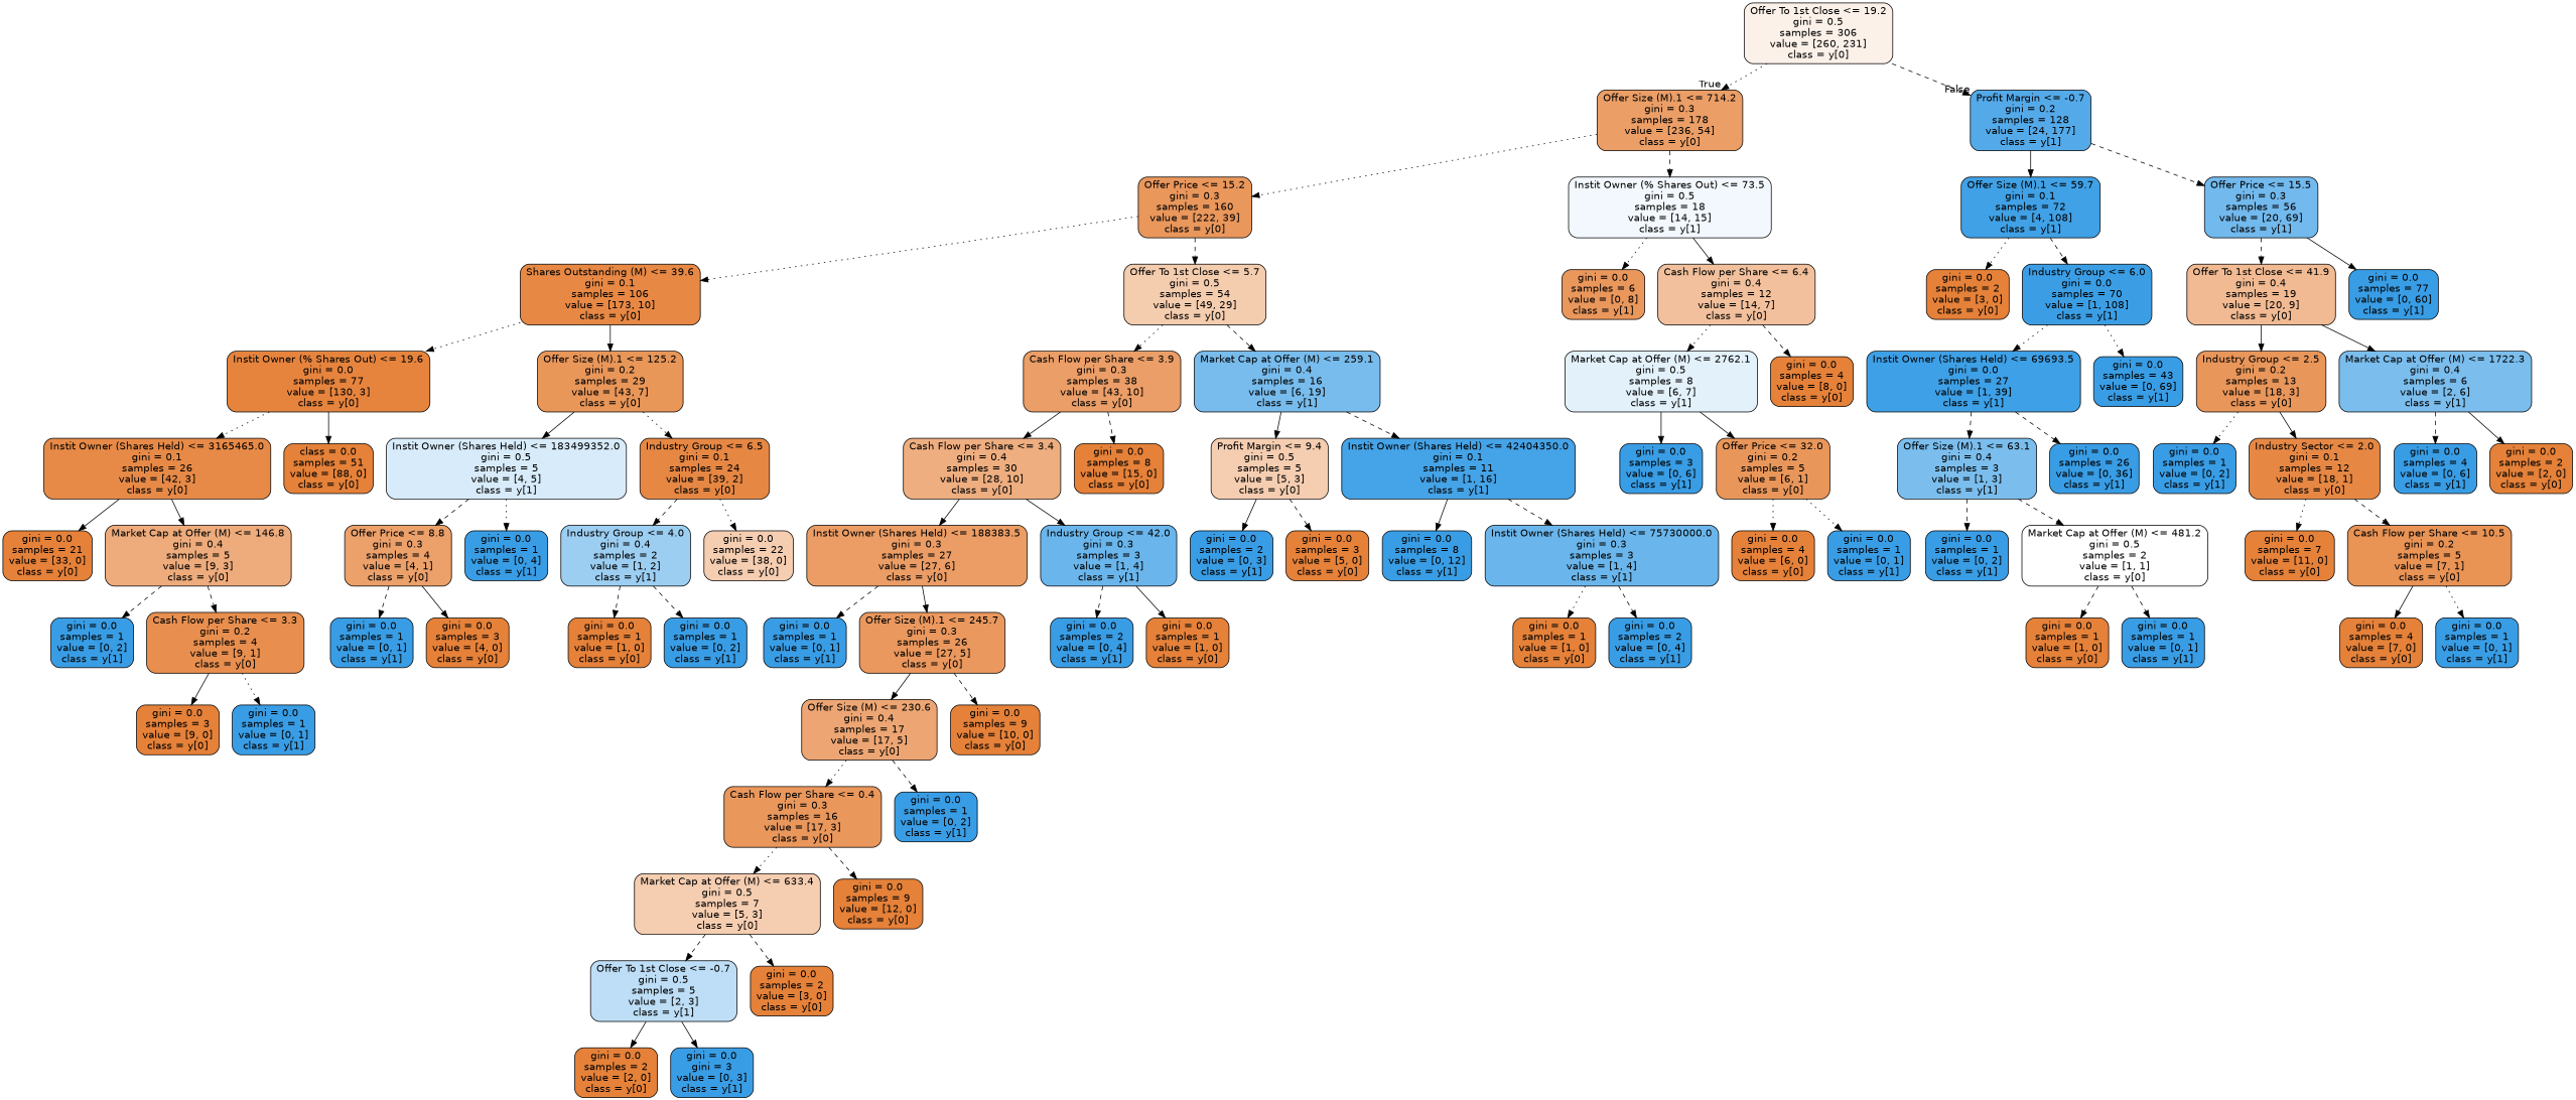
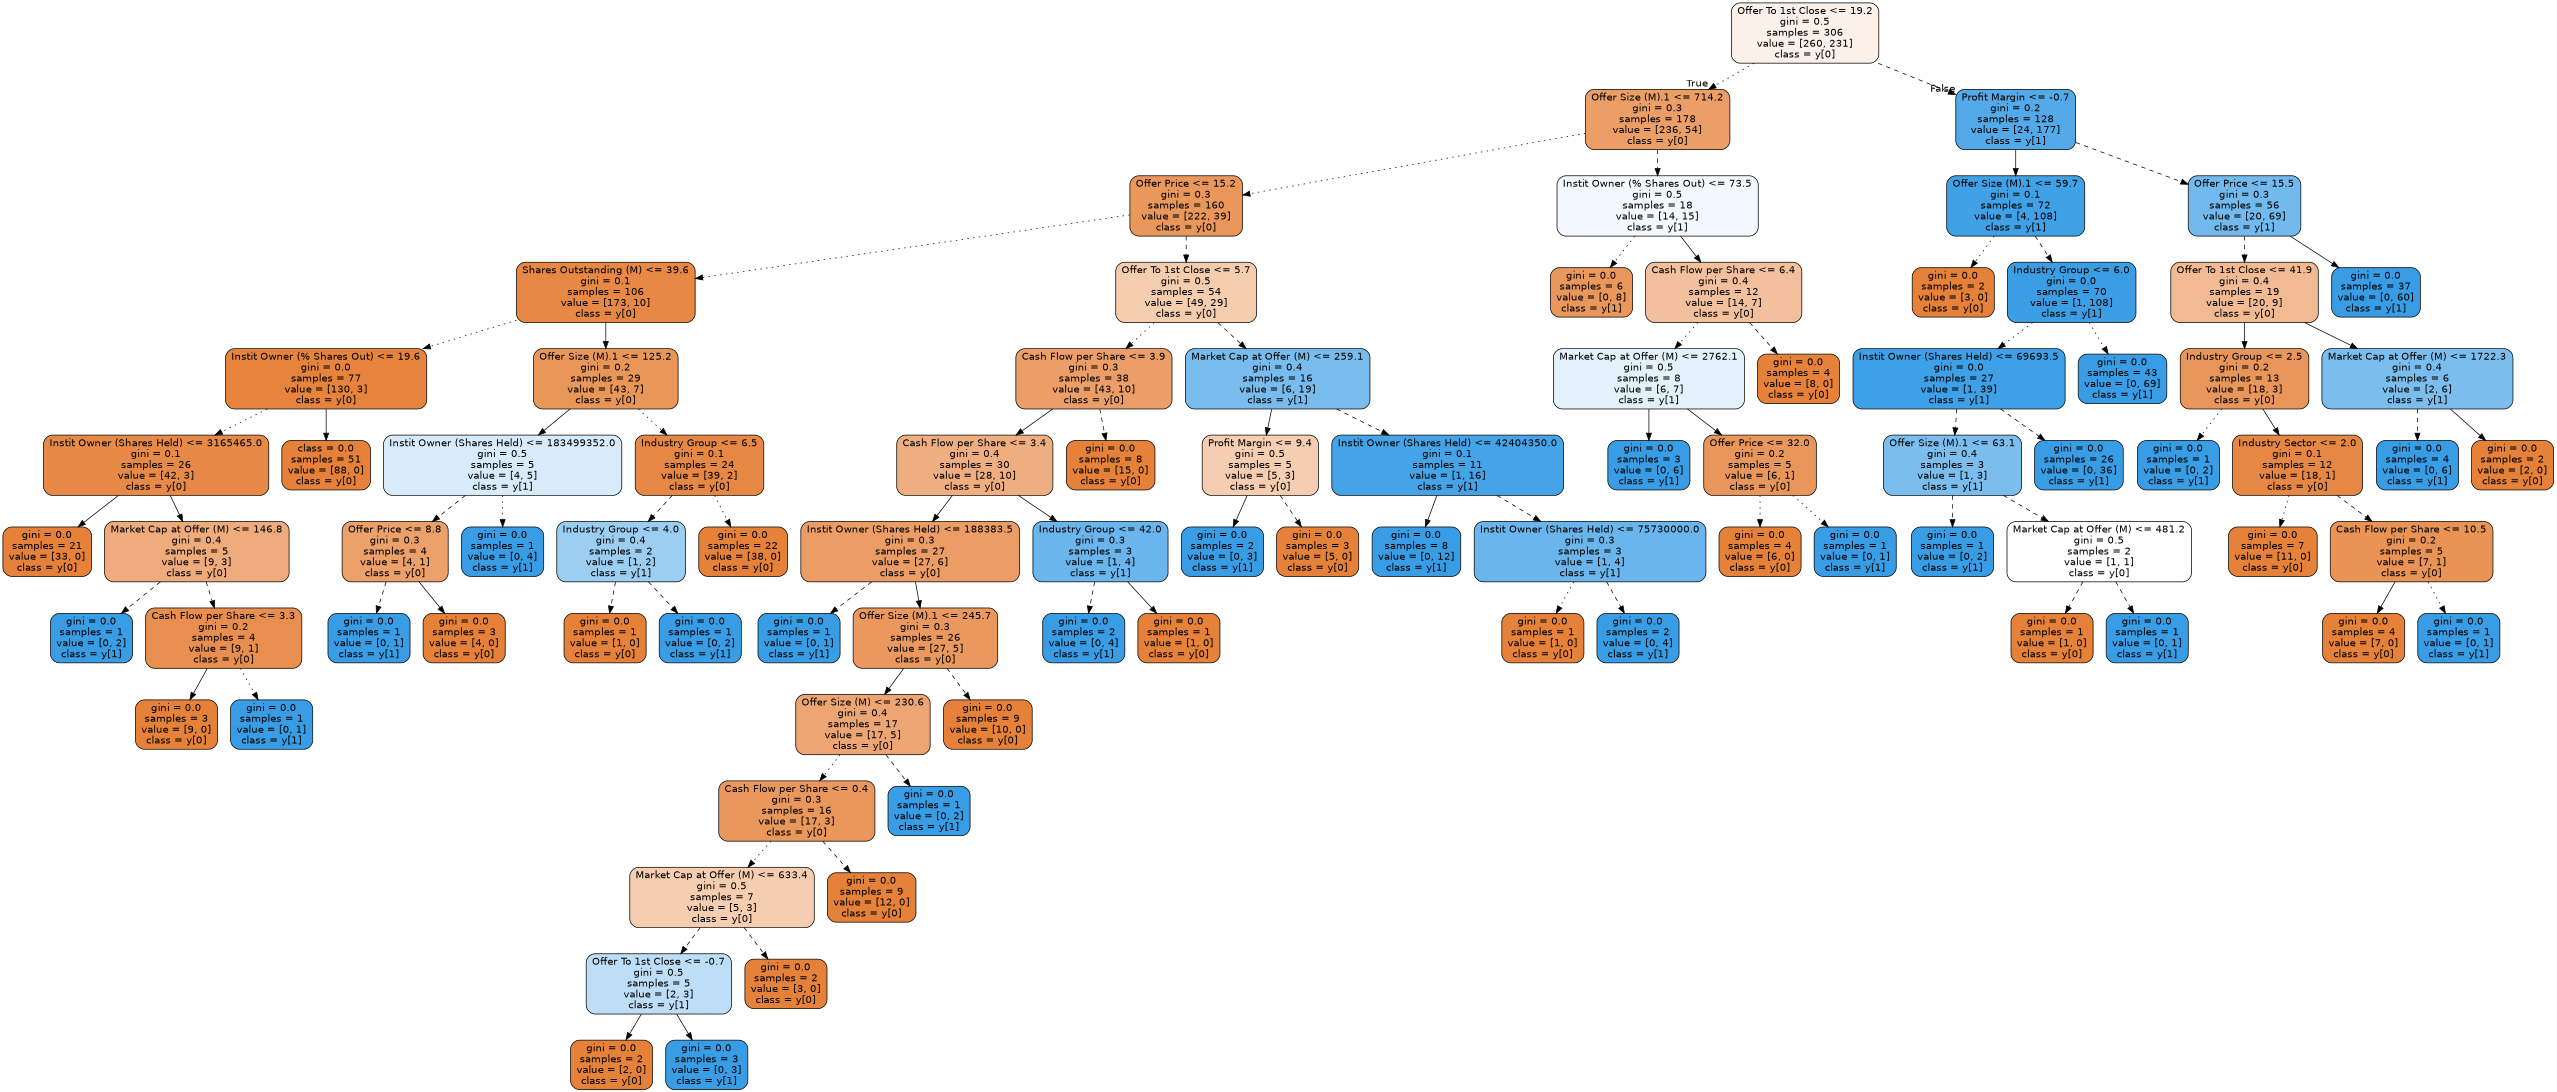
  digraph {
    node [color=black fillcolor="#399de5" fontname=helvetica shape=box style="filled, rounded"]
    edge [fontname=helvetica style=dashed]
    n1 [fillcolor="#fcf1e9" label="Offer To 1st Close <= 19.2\ngini = 0.5\nsamples = 306\nvalue = [260, 231]\nclass = y[0]"]
    n2 [fillcolor="#eb9e66" label="Offer Size (M).1 <= 714.2\ngini = 0.3\nsamples = 178\nvalue = [236, 54]\nclass = y[0]"]
    n3 [fillcolor="#54aae9" label="Profit Margin <= -0.7\ngini = 0.2\nsamples = 128\nvalue = [24, 177]\nclass = y[1]"]
    n4 [fillcolor="#ea975c" label="Offer Price <= 15.2\ngini = 0.3\nsamples = 160\nvalue = [222, 39]\nclass = y[0]"]
    n5 [fillcolor="#f2f8fd" label="Instit Owner (% Shares Out) <= 73.5\ngini = 0.5\nsamples = 18\nvalue = [14, 15]\nclass = y[1]"]
    n6 [fillcolor="#40a1e6" label="Offer Size (M).1 <= 59.7\ngini = 0.1\nsamples = 72\nvalue = [4, 108]\nclass = y[1]"]
    n7 [fillcolor="#72b9ed" label="Offer Price <= 15.5\ngini = 0.3\nsamples = 56\nvalue = [20, 69]\nclass = y[1]"]
    n8 [fillcolor="#e78844" label="Shares Outstanding (M) <= 39.6\ngini = 0.1\nsamples = 106\nvalue = [173, 10]\nclass = y[0]"]
    n9 [fillcolor="#f4ccae" label="Offer To 1st Close <= 5.7\ngini = 0.5\nsamples = 54\nvalue = [49, 29]\nclass = y[0]"]
    n10 [fillcolor="#ea975c" label="gini = 0.0\nsamples = 6\nvalue = [0, 8]\nclass = y[1]"]
    n11 [fillcolor="#f2c09c" label="Cash Flow per Share <= 6.4\ngini = 0.4\nsamples = 12\nvalue = [14, 7]\nclass = y[0]"]
    n12 [fillcolor="#e6843e" label="Instit Owner (% Shares Out) <= 19.6\ngini = 0.0\nsamples = 77\nvalue = [130, 3]\nclass = y[0]"]
    n13 [fillcolor="#e99659" label="Offer Size (M).1 <= 125.2\ngini = 0.2\nsamples = 29\nvalue = [43, 7]\nclass = y[0]"]
    n14 [fillcolor="#eb9e67" label="Cash Flow per Share <= 3.9\ngini = 0.3\nsamples = 38\nvalue = [43, 10]\nclass = y[0]"]
    n15 [fillcolor="#78bced" label="Market Cap at Offer (M) <= 259.1\ngini = 0.4\nsamples = 16\nvalue = [6, 19]\nclass = y[1]"]
    n16 [fillcolor="#e78a47" label="Instit Owner (Shares Held) <= 3165465.0\ngini = 0.1\nsamples = 26\nvalue = [42, 3]\nclass = y[0]"]
    n17 [fillcolor="#e58139" label="class = 0.0\nsamples = 51\nvalue = [88, 0]\nclass = y[0]"]
    n18 [fillcolor="#d7ebfa" label="Instit Owner (Shares Held) <= 183499352.0\ngini = 0.5\nsamples = 5\nvalue = [4, 5]\nclass = y[1]"]
    n19 [fillcolor="#e68743" label="Industry Group <= 6.5\ngini = 0.1\nsamples = 24\nvalue = [39, 2]\nclass = y[0]"]
    n20 [fillcolor="#e58139" label="gini = 0.0\nsamples = 21\nvalue = [33, 0]\nclass = y[0]"]
    n21 [fillcolor="#eeab7b" label="Market Cap at Offer (M) <= 146.8\ngini = 0.4\nsamples = 5\nvalue = [9, 3]\nclass = y[0]"]
    n22 [label="gini = 0.0\nsamples = 1\nvalue = [0, 2]\nclass = y[1]"]
    n23 [fillcolor="#e88f4f" label="Cash Flow per Share <= 3.3\ngini = 0.2\nsamples = 4\nvalue = [9, 1]\nclass = y[0]"]
    n24 [fillcolor="#e58139" label="gini = 0.0\nsamples = 3\nvalue = [9, 0]\nclass = y[0]"]
    n25 [label="gini = 0.0\nsamples = 1\nvalue = [0, 1]\nclass = y[1]"]
    n26 [fillcolor="#eca06a" label="Offer Price <= 8.8\ngini = 0.3\nsamples = 4\nvalue = [4, 1]\nclass = y[0]"]
    n27 [label="gini = 0.0\nsamples = 1\nvalue = [0, 4]\nclass = y[1]"]
    n28 [fillcolor="#9ccef2" label="Industry Group <= 4.0\ngini = 0.4\nsamples = 2\nvalue = [1, 2]\nclass = y[1]"]
-   n29 [fillcolor="#f5cdb0" label="gini = 0.0\nsamples = 22\nvalue = [38, 0]\nclass = y[0]"]
+   n29 [fillcolor="#e58139" label="gini = 0.0\nsamples = 22\nvalue = [38, 0]\nclass = y[0]"]
    n30 [label="gini = 0.0\nsamples = 1\nvalue = [0, 1]\nclass = y[1]"]
    n31 [fillcolor="#e58139" label="gini = 0.0\nsamples = 3\nvalue = [4, 0]\nclass = y[0]"]
    n32 [fillcolor="#e58139" label="gini = 0.0\nsamples = 1\nvalue = [1, 0]\nclass = y[0]"]
    n33 [label="gini = 0.0\nsamples = 1\nvalue = [0, 2]\nclass = y[1]"]
    n34 [fillcolor="#eeae80" label="Cash Flow per Share <= 3.4\ngini = 0.4\nsamples = 30\nvalue = [28, 10]\nclass = y[0]"]
    n35 [fillcolor="#e58139" label="gini = 0.0\nsamples = 8\nvalue = [15, 0]\nclass = y[0]"]
    n36 [fillcolor="#f5cdb0" label="Profit Margin <= 9.4\ngini = 0.5\nsamples = 5\nvalue = [5, 3]\nclass = y[0]"]
    n37 [fillcolor="#45a3e7" label="Instit Owner (Shares Held) <= 42404350.0\ngini = 0.1\nsamples = 11\nvalue = [1, 16]\nclass = y[1]"]
    n38 [fillcolor="#eb9d65" label="Instit Owner (Shares Held) <= 188383.5\ngini = 0.3\nsamples = 27\nvalue = [27, 6]\nclass = y[0]"]
    n39 [fillcolor="#6ab6ec" label="Industry Group <= 42.0\ngini = 0.3\nsamples = 3\nvalue = [1, 4]\nclass = y[1]"]
    n40 [label="gini = 0.0\nsamples = 1\nvalue = [0, 1]\nclass = y[1]"]
    n41 [fillcolor="#ea985e" label="Offer Size (M).1 <= 245.7\ngini = 0.3\nsamples = 26\nvalue = [27, 5]\nclass = y[0]"]
    n42 [label="gini = 0.0\nsamples = 2\nvalue = [0, 4]\nclass = y[1]"]
    n43 [fillcolor="#e58139" label="gini = 0.0\nsamples = 1\nvalue = [1, 0]\nclass = y[0]"]
    n44 [fillcolor="#eda673" label="Offer Size (M) <= 230.6\ngini = 0.4\nsamples = 17\nvalue = [17, 5]\nclass = y[0]"]
    n45 [fillcolor="#e58139" label="gini = 0.0\nsamples = 9\nvalue = [10, 0]\nclass = y[0]"]
    n46 [fillcolor="#ea975c" label="Cash Flow per Share <= 0.4\ngini = 0.3\nsamples = 16\nvalue = [17, 3]\nclass = y[0]"]
    n47 [label="gini = 0.0\nsamples = 1\nvalue = [0, 2]\nclass = y[1]"]
    n48 [fillcolor="#f5cdb0" label="Market Cap at Offer (M) <= 633.4\ngini = 0.5\nsamples = 7\nvalue = [5, 3]\nclass = y[0]"]
    n49 [fillcolor="#e58139" label="gini = 0.0\nsamples = 9\nvalue = [12, 0]\nclass = y[0]"]
    n50 [fillcolor="#bddef6" label="Offer To 1st Close <= -0.7\ngini = 0.5\nsamples = 5\nvalue = [2, 3]\nclass = y[1]"]
    n51 [fillcolor="#e58139" label="gini = 0.0\nsamples = 2\nvalue = [3, 0]\nclass = y[0]"]
    n52 [fillcolor="#e58139" label="gini = 0.0\nsamples = 2\nvalue = [2, 0]\nclass = y[0]"]
-   n53 [label="gini = 0.0\ngini = 3\nvalue = [0, 3]\nclass = y[1]"]
+   n53 [label="gini = 0.0\nsamples = 3\nvalue = [0, 3]\nclass = y[1]"]
    n54 [label="gini = 0.0\nsamples = 2\nvalue = [0, 3]\nclass = y[1]"]
    n55 [fillcolor="#e58139" label="gini = 0.0\nsamples = 3\nvalue = [5, 0]\nclass = y[0]"]
    n56 [label="gini = 0.0\nsamples = 8\nvalue = [0, 12]\nclass = y[1]"]
    n57 [fillcolor="#6ab6ec" label="Instit Owner (Shares Held) <= 75730000.0\ngini = 0.3\nsamples = 3\nvalue = [1, 4]\nclass = y[1]"]
    n58 [fillcolor="#e58139" label="gini = 0.0\nsamples = 1\nvalue = [1, 0]\nclass = y[0]"]
    n59 [label="gini = 0.0\nsamples = 2\nvalue = [0, 4]\nclass = y[1]"]
    n60 [fillcolor="#e3f1fb" label="Market Cap at Offer (M) <= 2762.1\ngini = 0.5\nsamples = 8\nvalue = [6, 7]\nclass = y[1]"]
    n61 [fillcolor="#e58139" label="gini = 0.0\nsamples = 4\nvalue = [8, 0]\nclass = y[0]"]
    n62 [label="gini = 0.0\nsamples = 3\nvalue = [0, 6]\nclass = y[1]"]
    n63 [fillcolor="#e9965a" label="Offer Price <= 32.0\ngini = 0.2\nsamples = 5\nvalue = [6, 1]\nclass = y[0]"]
    n64 [fillcolor="#e58139" label="gini = 0.0\nsamples = 4\nvalue = [6, 0]\nclass = y[0]"]
    n65 [label="gini = 0.0\nsamples = 1\nvalue = [0, 1]\nclass = y[1]"]
    n66 [fillcolor="#e58139" label="gini = 0.0\nsamples = 2\nvalue = [3, 0]\nclass = y[0]"]
    n67 [fillcolor="#3b9ee5" label="Industry Group <= 6.0\ngini = 0.0\nsamples = 70\nvalue = [1, 108]\nclass = y[1]"]
    n68 [fillcolor="#f1ba92" label="Offer To 1st Close <= 41.9\ngini = 0.4\nsamples = 19\nvalue = [20, 9]\nclass = y[0]"]
-   n69 [label="gini = 0.0\nsamples = 77\nvalue = [0, 60]\nclass = y[1]"]
+   n69 [label="gini = 0.0\nsamples = 37\nvalue = [0, 60]\nclass = y[1]"]
    n70 [fillcolor="#3ea0e6" label="Instit Owner (Shares Held) <= 69693.5\ngini = 0.0\nsamples = 27\nvalue = [1, 39]\nclass = y[1]"]
    n71 [label="gini = 0.0\nsamples = 43\nvalue = [0, 69]\nclass = y[1]"]
    n72 [fillcolor="#7bbeee" label="Offer Size (M).1 <= 63.1\ngini = 0.4\nsamples = 3\nvalue = [1, 3]\nclass = y[1]"]
    n73 [label="gini = 0.0\nsamples = 26\nvalue = [0, 36]\nclass = y[1]"]
    n74 [label="gini = 0.0\nsamples = 1\nvalue = [0, 2]\nclass = y[1]"]
    n75 [fillcolor="#ffffff" label="Market Cap at Offer (M) <= 481.2\ngini = 0.5\nsamples = 2\nvalue = [1, 1]\nclass = y[0]"]
    n76 [fillcolor="#e58139" label="gini = 0.0\nsamples = 1\nvalue = [1, 0]\nclass = y[0]"]
    n77 [label="gini = 0.0\nsamples = 1\nvalue = [0, 1]\nclass = y[1]"]
    n78 [fillcolor="#e9965a" label="Industry Group <= 2.5\ngini = 0.2\nsamples = 13\nvalue = [18, 3]\nclass = y[0]"]
    n79 [fillcolor="#7bbeee" label="Market Cap at Offer (M) <= 1722.3\ngini = 0.4\nsamples = 6\nvalue = [2, 6]\nclass = y[1]"]
    n80 [label="gini = 0.0\nsamples = 1\nvalue = [0, 2]\nclass = y[1]"]
    n81 [fillcolor="#e68844" label="Industry Sector <= 2.0\ngini = 0.1\nsamples = 12\nvalue = [18, 1]\nclass = y[0]"]
    n82 [label="gini = 0.0\nsamples = 4\nvalue = [0, 6]\nclass = y[1]"]
    n83 [fillcolor="#e58139" label="gini = 0.0\nsamples = 2\nvalue = [2, 0]\nclass = y[0]"]
    n84 [fillcolor="#e58139" label="gini = 0.0\nsamples = 7\nvalue = [11, 0]\nclass = y[0]"]
    n85 [fillcolor="#e99355" label="Cash Flow per Share <= 10.5\ngini = 0.2\nsamples = 5\nvalue = [7, 1]\nclass = y[0]"]
    n86 [fillcolor="#e58139" label="gini = 0.0\nsamples = 4\nvalue = [7, 0]\nclass = y[0]"]
    n87 [label="gini = 0.0\nsamples = 1\nvalue = [0, 1]\nclass = y[1]"]
    n1 -> n2 [headlabel=True labelangle=45 labeldistance=2.5 style=dotted]
    n1 -> n3 [headlabel=False labelangle=-45 labeldistance=2.5]
    n2 -> n4 [style=dotted]
    n2 -> n5
    n3 -> n6 [style=solid]
    n3 -> n7
    n4 -> n8 [style=dotted]
    n4 -> n9
    n5 -> n10 [style=dotted]
    n5 -> n11 [style=solid]
    n6 -> n66 [style=dotted]
    n6 -> n67
    n7 -> n68
    n7 -> n69 [style=solid]
    n8 -> n12 [style=dotted]
    n8 -> n13 [style=solid]
    n9 -> n14 [style=dotted]
    n9 -> n15
    n11 -> n60 [style=dotted]
    n11 -> n61
    n12 -> n16 [style=dotted]
    n12 -> n17 [style=solid]
    n13 -> n18 [style=solid]
    n13 -> n19 [style=dotted]
    n14 -> n34 [style=solid]
    n14 -> n35
    n15 -> n36 [style=solid]
    n15 -> n37
    n16 -> n20 [style=solid]
    n16 -> n21 [style=solid]
    n18 -> n26
    n18 -> n27 [style=dotted]
    n19 -> n28
    n19 -> n29 [style=dotted]
    n21 -> n22
    n21 -> n23
    n23 -> n24 [style=solid]
    n23 -> n25 [style=dotted]
    n26 -> n30
    n26 -> n31 [style=solid]
    n28 -> n32
    n28 -> n33
    n34 -> n38 [style=solid]
    n34 -> n39 [style=solid]
    n36 -> n54 [style=solid]
    n36 -> n55
    n37 -> n56 [style=solid]
    n37 -> n57
    n38 -> n40
    n38 -> n41 [style=solid]
    n39 -> n42
    n39 -> n43 [style=solid]
    n41 -> n44 [style=solid]
    n41 -> n45
    n44 -> n46 [style=dotted]
    n44 -> n47
    n46 -> n48 [style=dotted]
    n46 -> n49
    n48 -> n50
    n48 -> n51
    n50 -> n52 [style=solid]
    n50 -> n53 [style=solid]
    n57 -> n58 [style=dotted]
    n57 -> n59
    n60 -> n62 [style=solid]
    n60 -> n63 [style=solid]
    n63 -> n64 [style=dotted]
    n63 -> n65 [style=dotted]
    n67 -> n70 [style=dotted]
    n67 -> n71 [style=dotted]
    n68 -> n78 [style=solid]
    n68 -> n79 [style=solid]
    n70 -> n72
    n70 -> n73
    n72 -> n74
    n72 -> n75
    n75 -> n76
    n75 -> n77
    n78 -> n80 [style=dotted]
    n78 -> n81 [style=solid]
    n79 -> n82
    n79 -> n83 [style=solid]
    n81 -> n84 [style=dotted]
    n81 -> n85
    n85 -> n86 [style=solid]
    n85 -> n87 [style=dotted]
  }
